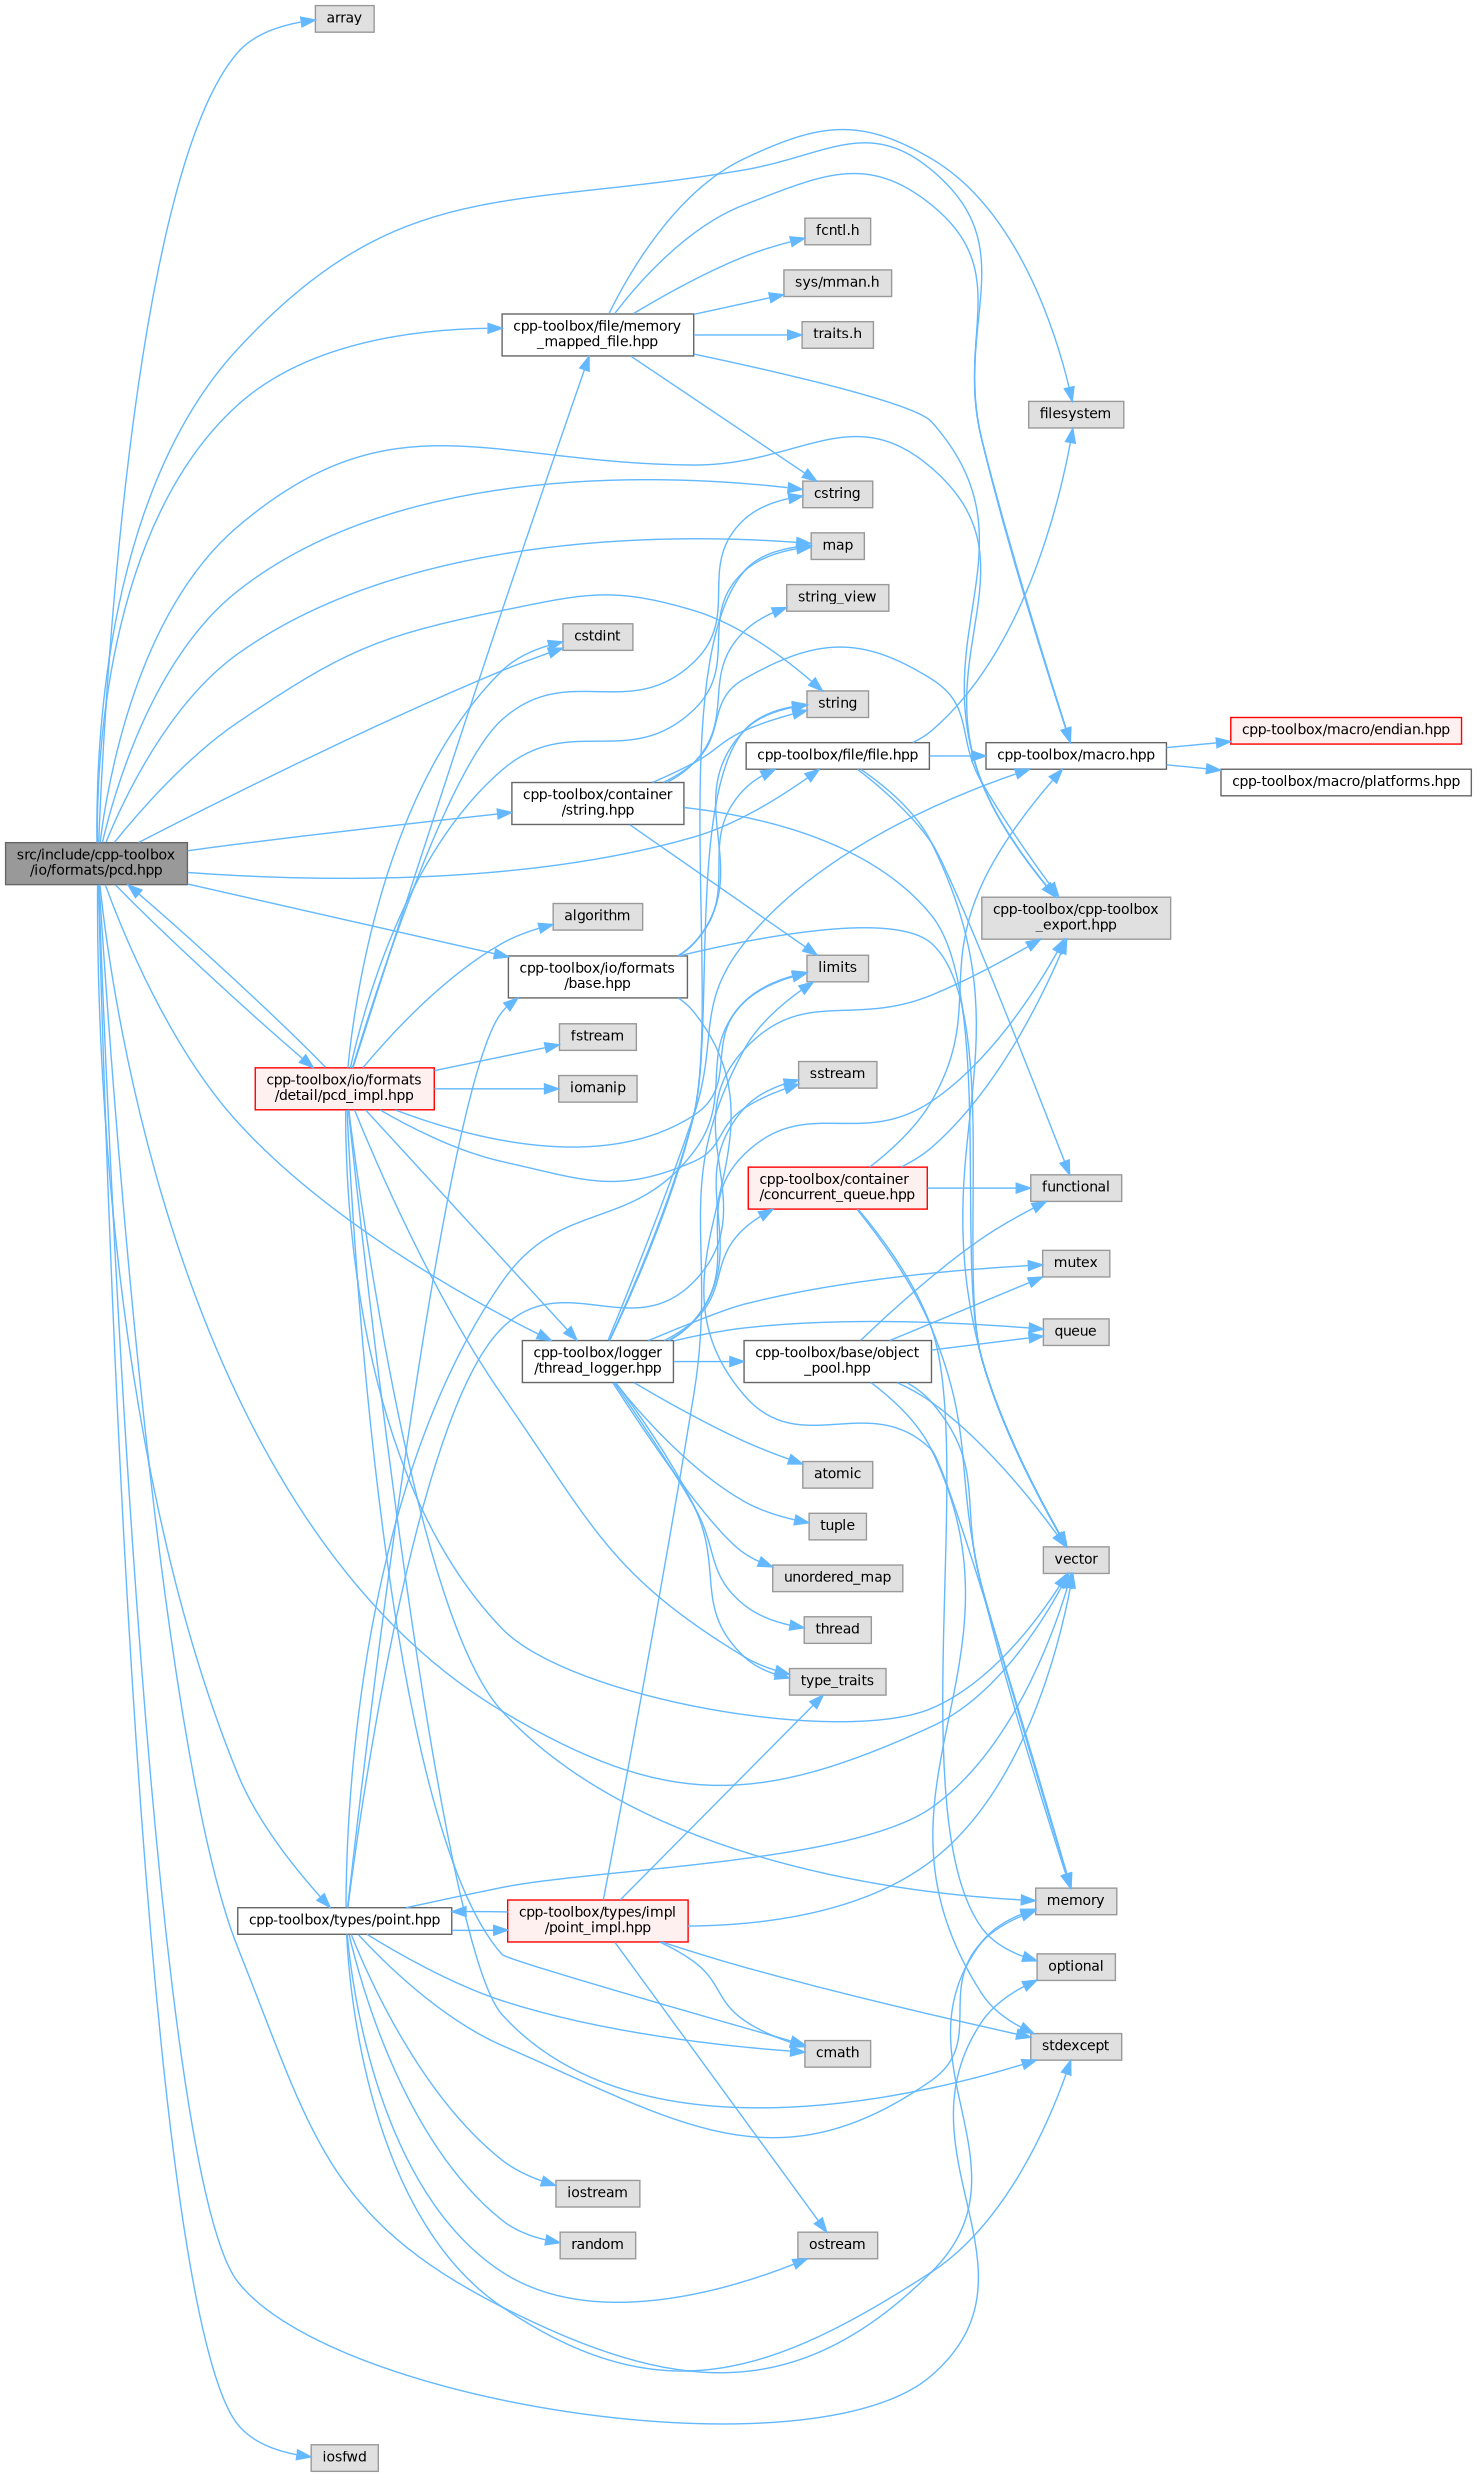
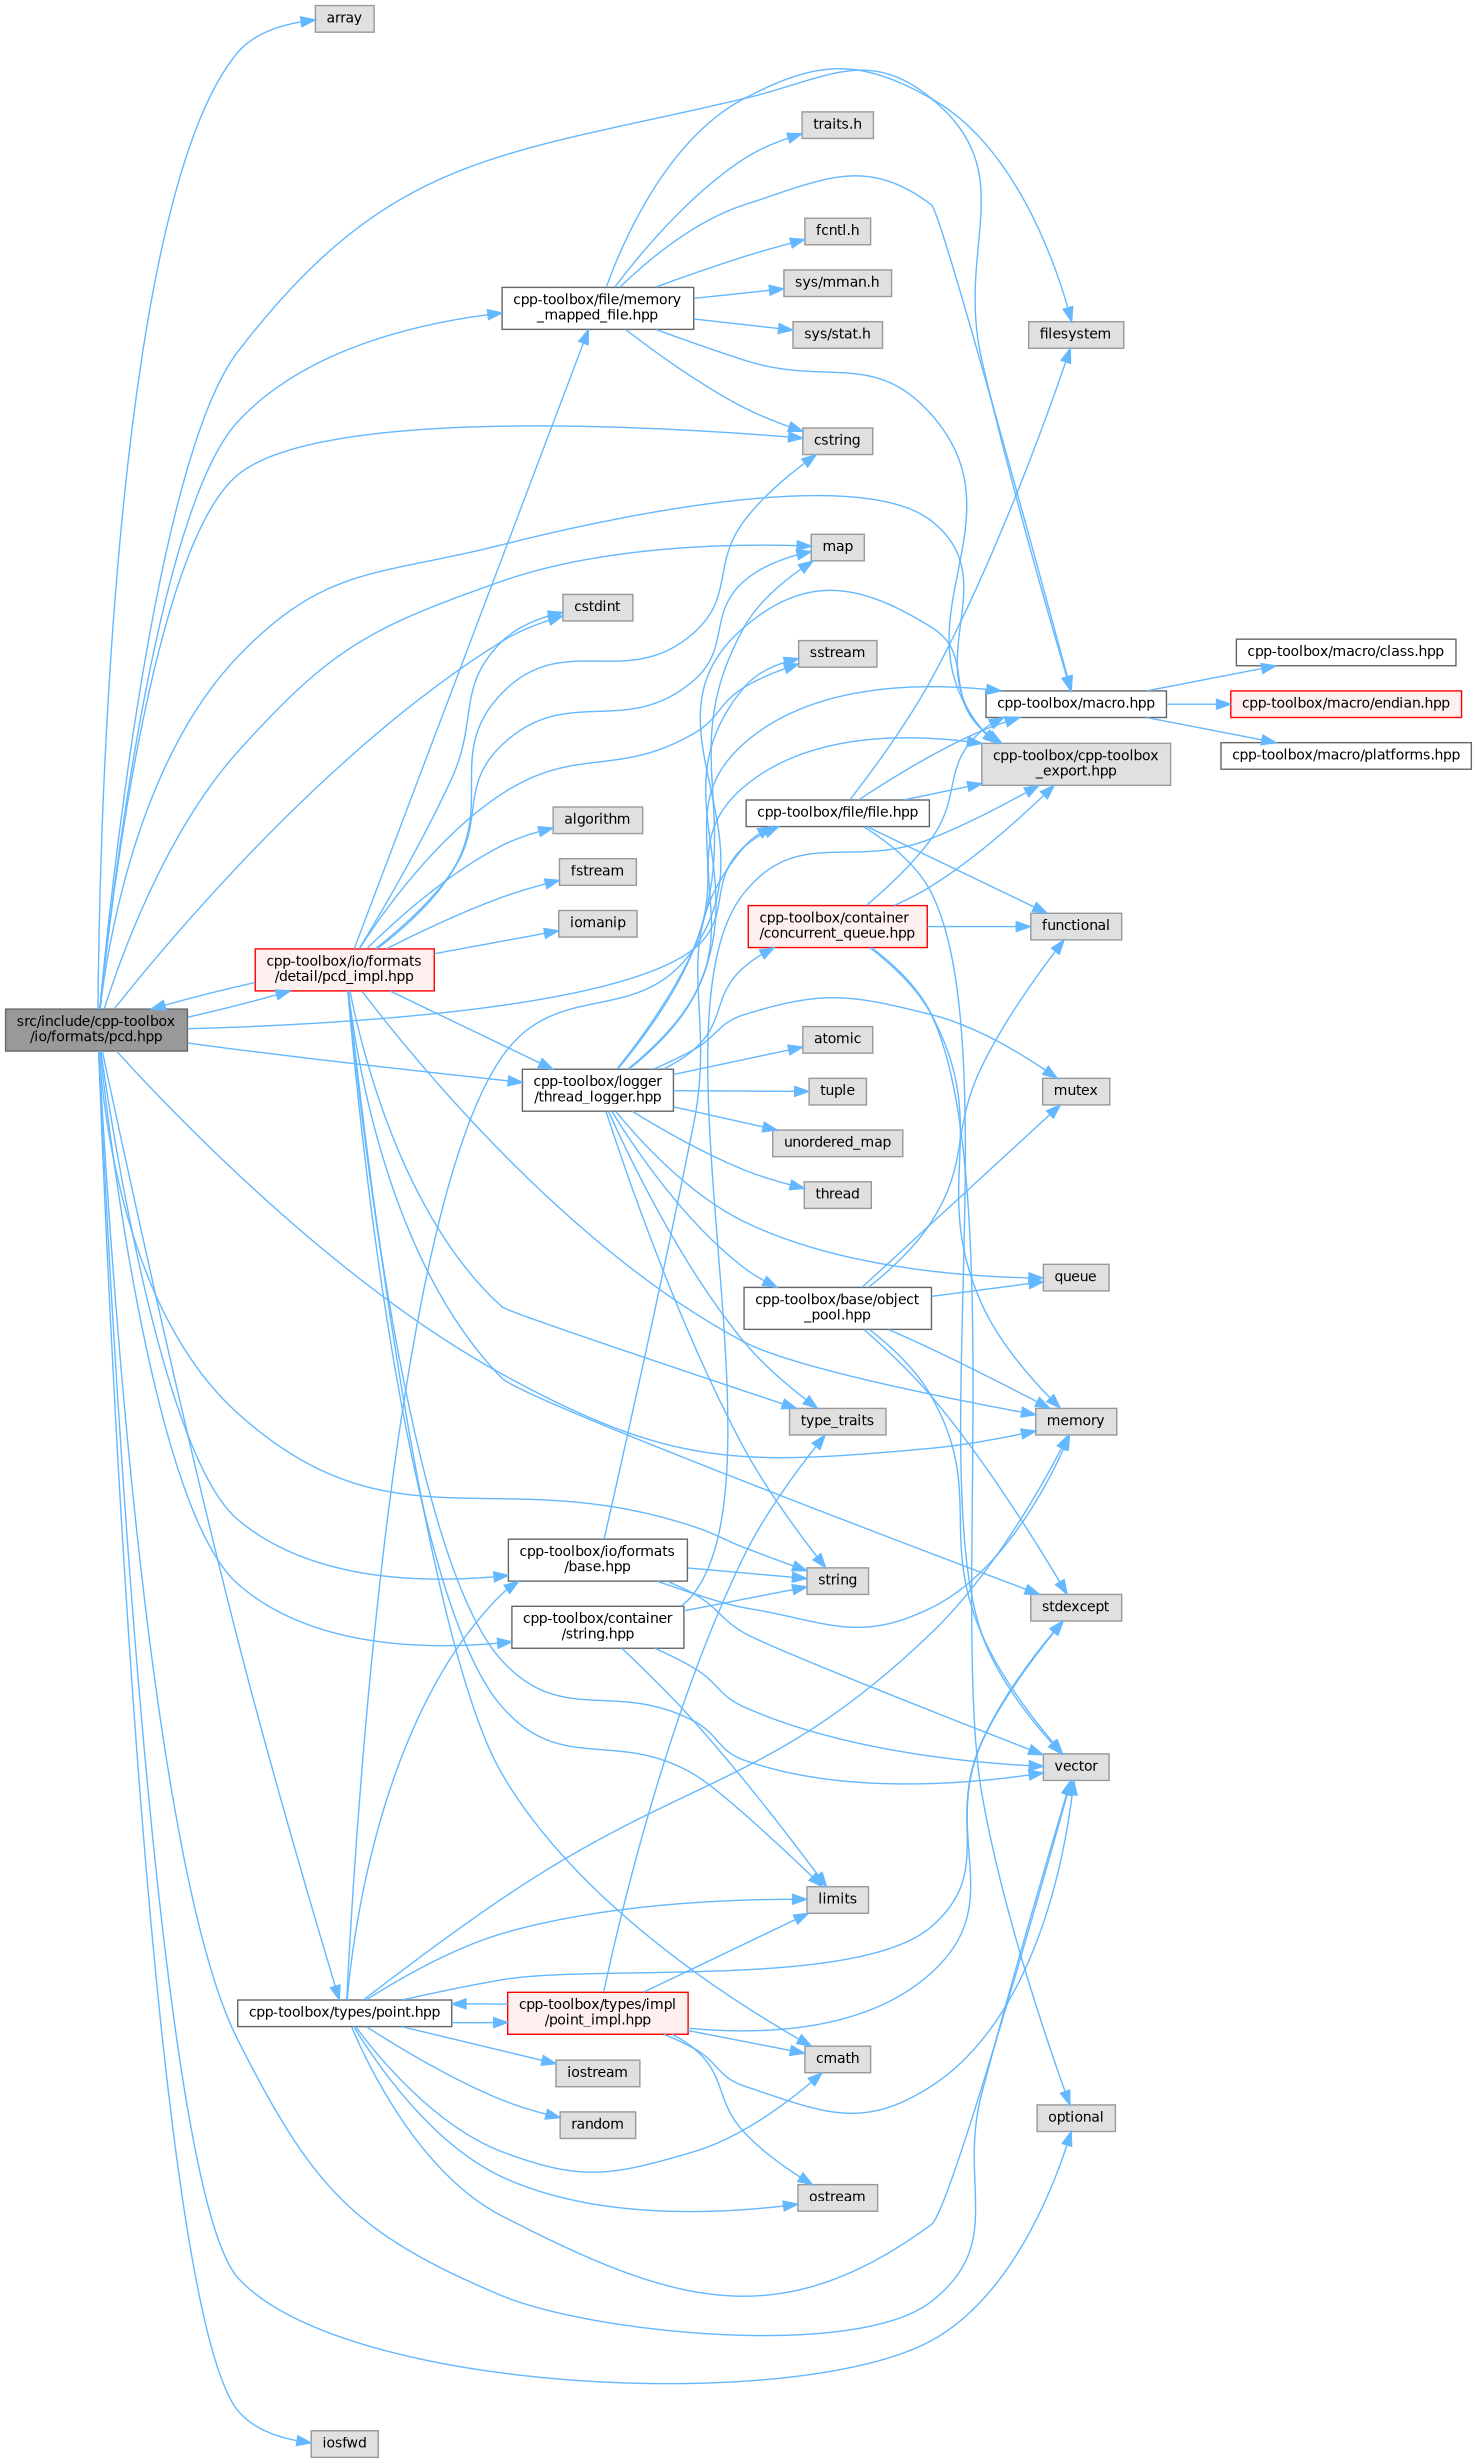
  digraph {
    rankdir=LR
    node [color=grey60 fillcolor="#E0E0E0" fontname=Helvetica fontsize=10 shape=box style=filled]
    edge [color=steelblue1 fontname=Helvetica fontsize=10 labelfontname=Helvetica labelfontsize=10 style=solid]
    n1 [color=gray40 fillcolor=grey60 fontcolor=black height=0.2 label="src/include/cpp-toolbox\l/io/formats/pcd.hpp" width=0.4]
    n2 [height=0.2 label=array width=0.4]
    n3 [height=0.2 label=cstdint width=0.4]
    n4 [height=0.2 label=cstring width=0.4]
    n5 [height=0.2 label=iosfwd width=0.4]
    n6 [height=0.2 label=map width=0.4]
    n7 [height=0.2 label=memory width=0.4]
    n8 [height=0.2 label=optional width=0.4]
    n9 [height=0.2 label=string width=0.4]
    n10 [height=0.2 label=vector width=0.4]
    n11 [color=grey40 fillcolor=white height=0.2 label="cpp-toolbox/container\l/string.hpp" width=0.4]
    n12 [height=0.2 label="cpp-toolbox/cpp-toolbox\l_export.hpp" width=0.4]
    n13 [color=grey40 fillcolor=white height=0.2 label="cpp-toolbox/file/file.hpp" width=0.4]
    n14 [color=grey40 fillcolor=white height=0.2 label="cpp-toolbox/macro.hpp" width=0.4]
    n15 [color=grey40 fillcolor=white height=0.2 label="cpp-toolbox/file/memory\l_mapped_file.hpp" width=0.4]
    n16 [color=grey40 fillcolor=white height=0.2 label="cpp-toolbox/io/formats\l/base.hpp" width=0.4]
    n17 [color=grey40 fillcolor=white height=0.2 label="cpp-toolbox/logger\l/thread_logger.hpp" width=0.4]
    n18 [color=grey40 fillcolor=white height=0.2 label="cpp-toolbox/types/point.hpp" width=0.4]
    n19 [color=red fillcolor="#FFF0F0" height=0.2 label="cpp-toolbox/io/formats\l/detail/pcd_impl.hpp" width=0.4]
    n20 [height=0.2 label=limits width=0.4]
-   n21 [height=0.2 label=string_view width=0.4]
    n22 [height=0.2 label=filesystem width=0.4]
    n23 [height=0.2 label=functional width=0.4]
+   n24 [color=grey40 fillcolor=white height=0.2 label="cpp-toolbox/macro/class.hpp" width=0.4]
    n25 [color=red fillcolor="#FFF0F0" height=0.2 label="cpp-toolbox/macro/endian.hpp" width=0.4]
    n26 [color=grey40 fillcolor=white height=0.2 label="cpp-toolbox/macro/platforms.hpp" width=0.4]
    n27 [height=0.2 label="fcntl.h" width=0.4]
    n28 [height=0.2 label="sys/mman.h" width=0.4]
+   n29 [height=0.2 label="sys/stat.h" width=0.4]
    n30 [height=0.2 label="traits.h" width=0.4]
    n31 [height=0.2 label=atomic width=0.4]
    n32 [height=0.2 label=mutex width=0.4]
    n33 [height=0.2 label=queue width=0.4]
    n34 [height=0.2 label=sstream width=0.4]
    n35 [height=0.2 label=thread width=0.4]
    n36 [height=0.2 label=tuple width=0.4]
    n37 [height=0.2 label=type_traits width=0.4]
    n38 [height=0.2 label=unordered_map width=0.4]
    n39 [color=red fillcolor="#FFF0F0" height=0.2 label="cpp-toolbox/container\l/concurrent_queue.hpp" width=0.4]
    n40 [color=grey40 fillcolor=white height=0.2 label="cpp-toolbox/base/object\l_pool.hpp" width=0.4]
    n41 [height=0.2 label=stdexcept width=0.4]
    n42 [height=0.2 label=cmath width=0.4]
    n43 [height=0.2 label=iostream width=0.4]
    n44 [height=0.2 label=ostream width=0.4]
    n45 [height=0.2 label=random width=0.4]
    n46 [color=red fillcolor="#FFF0F0" height=0.2 label="cpp-toolbox/types/impl\l/point_impl.hpp" width=0.4]
    n47 [height=0.2 label=algorithm width=0.4]
    n48 [height=0.2 label=fstream width=0.4]
    n49 [height=0.2 label=iomanip width=0.4]
    n1 -> n2
    n1 -> n3
    n1 -> n4
    n1 -> n5
    n1 -> n6
    n1 -> n7
    n1 -> n8
    n1 -> n9
    n1 -> n10
    n1 -> n11
    n1 -> n12
    n1 -> n13
    n1 -> n14
    n1 -> n15
    n1 -> n16
    n1 -> n17
    n1 -> n18
    n1 -> n19
    n11 -> n9
    n11 -> n10
    n11 -> n12
    n11 -> n20
-   n11 -> n21
    n13 -> n10
+   n13 -> n12
    n13 -> n14
    n13 -> n22
    n13 -> n23
+   n14 -> n24
    n14 -> n25
    n14 -> n26
    n15 -> n4
    n15 -> n12
    n15 -> n14
    n15 -> n22
    n15 -> n27
    n15 -> n28
+   n15 -> n29
    n15 -> n30
    n16 -> n7
    n16 -> n9
    n16 -> n10
    n16 -> n13
    n17 -> n6
    n17 -> n9
    n17 -> n12
    n17 -> n14
    n17 -> n31
    n17 -> n32
    n17 -> n33
    n17 -> n34
    n17 -> n35
    n17 -> n36
    n17 -> n37
    n17 -> n38
    n17 -> n39
    n17 -> n40
    n18 -> n7
    n18 -> n10
    n18 -> n12
    n18 -> n16
    n18 -> n20
    n18 -> n41
    n18 -> n42
    n18 -> n43
    n18 -> n44
    n18 -> n45
    n18 -> n46
    n19 -> n1
    n19 -> n3
    n19 -> n4
    n19 -> n6
    n19 -> n7
    n19 -> n10
    n19 -> n15
    n19 -> n17
    n19 -> n20
    n19 -> n34
    n19 -> n37
    n19 -> n41
    n19 -> n42
    n19 -> n47
    n19 -> n48
    n19 -> n49
    n39 -> n7
    n39 -> n8
    n39 -> n12
    n39 -> n14
    n39 -> n23
    n40 -> n7
    n40 -> n10
    n40 -> n23
    n40 -> n32
    n40 -> n33
    n40 -> n41
    n46 -> n10
    n46 -> n18
    n46 -> n20
    n46 -> n37
    n46 -> n41
    n46 -> n42
    n46 -> n44
  }
